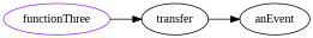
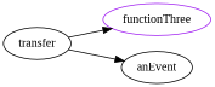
  strict digraph {
    fontname="Liberation Serif"
    rankdir=LR
    node [fontname="Liberation Serif"]
    edge [fontname="Liberation Serif"]
    functionThree [color=purple]
    transfer
    anEvent
-   functionThree -> transfer
+   transfer -> functionThree
    transfer -> anEvent
  }
